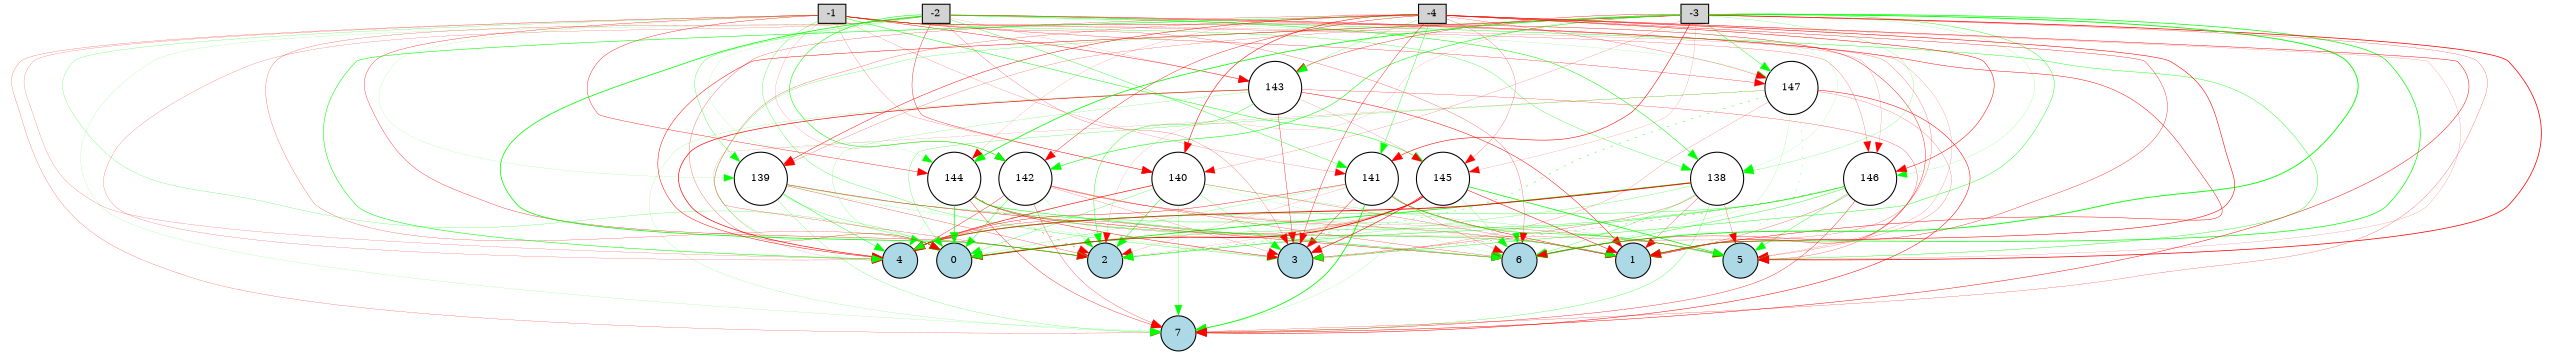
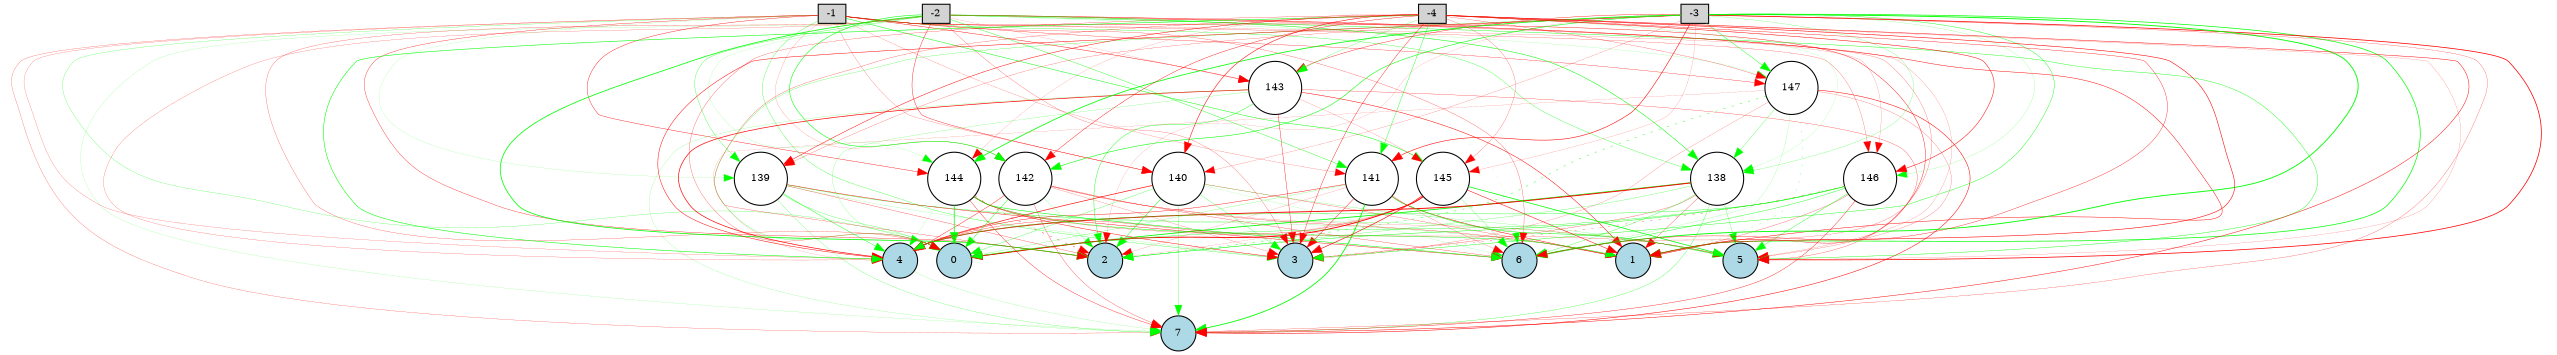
  digraph {
    node [fillcolor=white fontsize=9 shape=circle style=filled]
    edge [color=red style=solid]
    -1 [fillcolor=lightgray height=0.2 shape=box width=0.2]
    0 [fillcolor=lightblue height=0.2 width=0.2]
    1 [fillcolor=lightblue height=0.2 width=0.2]
    2 [fillcolor=lightblue height=0.2 width=0.2]
    3 [fillcolor=lightblue height=0.2 width=0.2]
    4 [fillcolor=lightblue height=0.2 width=0.2]
    5 [fillcolor=lightblue height=0.2 width=0.2]
    6 [fillcolor=lightblue height=0.2 width=0.2]
    7 [fillcolor=lightblue height=0.2 width=0.2]
    138 [height=0.2 width=0.2]
    139 [height=0.2 width=0.2]
    140 [height=0.2 width=0.2]
    141 [height=0.2 width=0.2]
    142 [height=0.2 width=0.2]
    143 [height=0.2 width=0.2]
    144 [height=0.2 width=0.2]
    145 [height=0.2 width=0.2]
    146 [height=0.2 width=0.2]
    147 [height=0.2 width=0.2]
    -2 [fillcolor=lightgray height=0.2 shape=box width=0.2]
    -3 [fillcolor=lightgray height=0.2 shape=box width=0.2]
    -4 [fillcolor=lightgray height=0.2 shape=box width=0.2]
    -1 -> 0 [color=green penwidth=0.21377689559684443]
    -1 -> 1 [penwidth=0.37935794702786996]
    -1 -> 2 [penwidth=0.3191714759335192]
    -1 -> 3 [color=green penwidth=0.27866338817840497]
    -1 -> 4 [penwidth=0.17204208365398715]
    -1 -> 5 [penwidth=0.1457899739599909]
    -1 -> 6 [penwidth=0.23440128937823293]
    -1 -> 7 [penwidth=0.19947668233995752]
    -1 -> 138 [color=green penwidth=0.2860832541946541]
    -1 -> 139 [color=green penwidth=0.1001509223198438]
    -1 -> 140 [penwidth=0.17481714778380575]
    -1 -> 141 [penwidth=0.16129631824753357]
    -1 -> 142 [penwidth=0.13263976080240739]
    -1 -> 143 [penwidth=0.3994435748478644]
    -1 -> 144 [penwidth=0.3678883351816554]
    -1 -> 145 [color=green penwidth=0.44900118467675143]
    -1 -> 146 [penwidth=0.20450802857333983]
    -1 -> 147 [penwidth=0.2834369784563133]
    138 -> 0 [color=green penwidth=0.7927318357527612]
    138 -> 1 [penwidth=0.2474827949645296]
    138 -> 2 [color=green penwidth=0.2236546121254072]
    138 -> 3 [penwidth=0.24179291884287263]
    138 -> 4 [penwidth=0.8794954037103039]
-   138 -> 5 [penwidth=0.23631909174009405]
+   138 -> 5 [color=green penwidth=0.23631909174009405]
    138 -> 6 [color=green penwidth=0.2795204525350997]
    138 -> 7 [color=green penwidth=0.2673700063445566]
    139 -> 0 [color=green penwidth=0.24564891742008685]
    139 -> 1 [color=green penwidth=0.1591440260492269]
    139 -> 2 [penwidth=0.2532090658129422]
    139 -> 3 [color=green penwidth=0.11631851173594734]
    139 -> 4 [color=green penwidth=0.38025782414395337]
    139 -> 5 [color=green penwidth=0.2054993052531719]
    139 -> 6 [penwidth=0.3864192983214172]
    139 -> 7 [color=green penwidth=0.1982634678138498]
    140 -> 0 [color=green penwidth=0.25736643424004]
    140 -> 1 [penwidth=0.22567650990501056]
    140 -> 2 [color=green penwidth=0.4399728635142457]
    140 -> 3 [color=green penwidth=0.25386449775440434]
    140 -> 4 [penwidth=0.6005690163179076]
    140 -> 5 [color=green penwidth=0.16760729646556144]
    140 -> 6 [color=green penwidth=0.10428056189039067]
    140 -> 7 [color=green penwidth=0.24401766656631296]
    141 -> 0 [color=green penwidth=0.18985179891326975]
    141 -> 1 [penwidth=0.4469794276960126]
    141 -> 2 [penwidth=0.13338228015391515]
    141 -> 3 [penwidth=0.3846217421348369]
    141 -> 4 [penwidth=0.3892092984987203]
    141 -> 5 [color=green penwidth=0.4581383770519909]
    141 -> 6 [penwidth=0.1788312236300128]
    141 -> 7 [color=green penwidth=0.7922372513829151]
    142 -> 0 [color=green penwidth=0.37405235158038086]
    142 -> 1 [penwidth=0.26631774507507144]
    142 -> 2 [color=green penwidth=0.16154579750054465]
    142 -> 3 [penwidth=0.17179423241443514]
    142 -> 4 [penwidth=0.36656075523328013]
    142 -> 5 [penwidth=0.1338940784231044]
    142 -> 6 [penwidth=0.25153571069935726]
    142 -> 7 [penwidth=0.25613582379621197]
    143 -> 0 [color=green penwidth=0.1611457241256345]
    143 -> 1 [penwidth=0.4622919641193911]
    143 -> 2 [color=green penwidth=0.38041211009233267]
    143 -> 3 [penwidth=0.353014673155585]
    143 -> 4 [penwidth=0.6337801839642273]
    143 -> 5 [penwidth=0.25047249519459625]
    143 -> 6 [color=green penwidth=0.10377643388625267 style=dotted]
    143 -> 7 [color=green penwidth=0.1344113586059566]
    143 -> 145 [penwidth=0.14533575059893006]
    144 -> 0 [color=green penwidth=0.6874637933464587]
    144 -> 1 [color=green penwidth=0.42029076643735686]
    144 -> 2 [penwidth=0.3482054383273907 style=dotted]
    144 -> 3 [penwidth=0.42782572075872904]
    144 -> 4 [color=green penwidth=0.10368344624663615]
    144 -> 5 [penwidth=0.19578594352501205]
    144 -> 6 [color=green penwidth=0.5038831829661051]
    144 -> 7 [penwidth=0.3396965743364292]
    145 -> 0 [penwidth=0.8666795632975963]
    145 -> 1 [penwidth=0.4758307844902565]
    145 -> 2 [penwidth=0.11221380674653927]
    145 -> 3 [penwidth=0.5757993735085688]
    145 -> 4 [penwidth=0.27160086357892876]
    145 -> 5 [color=green penwidth=0.7001382845176513]
    145 -> 6 [color=green penwidth=0.21752401013906403]
-   145 -> 7 [color=green penwidth=0.12888866078839153]
+   4 -> 7 [color=green penwidth=0.12888866078839153]
    146 -> 0 [color=green penwidth=0.312018507303538]
    146 -> 1 [penwidth=0.2361201953469043]
    146 -> 2 [color=green penwidth=0.40379451397740473]
    146 -> 3 [penwidth=0.26009250920000243 style=dotted]
    146 -> 4 [color=green penwidth=0.32796909183129663]
    146 -> 5 [color=green penwidth=0.3565531576440282]
    146 -> 6 [color=green penwidth=0.370396368717683]
    146 -> 7 [penwidth=0.3534954823752091]
-   147 -> 0 [color=green penwidth=0.24188243412012206]
+   147 -> 138 [color=green penwidth=0.24188243412012206]
    147 -> 1 [color=green penwidth=0.19426544716495397 style=dotted]
    147 -> 2 [color=green penwidth=0.4082573955028078 style=dotted]
    147 -> 3 [penwidth=0.16114229809224828]
    147 -> 4 [penwidth=0.10822207739593194]
    147 -> 5 [penwidth=0.189284755385366]
    147 -> 6 [color=green penwidth=0.13262768249390977]
    147 -> 7 [penwidth=0.48319827673949944]
    -2 -> 0 [penwidth=0.22187139326413258]
    -2 -> 1 [penwidth=0.4361690386403645]
    -2 -> 2 [color=green penwidth=0.7270671603599635]
    -2 -> 3 [penwidth=0.20737702035671807]
    -2 -> 4 [penwidth=0.17764447022039956]
    -2 -> 5 [color=green penwidth=0.3727809923367372]
    -2 -> 6 [penwidth=0.2008994188249058]
    -2 -> 7 [color=green penwidth=0.11362723344388209]
    -2 -> 138 [color=green penwidth=0.4822595395465544]
    -2 -> 139 [color=green penwidth=0.2852918929252596]
    -2 -> 140 [penwidth=0.36968710055590015]
    -2 -> 141 [color=green penwidth=0.3472516624856461]
    -2 -> 142 [color=green penwidth=0.5046717866953085]
    -2 -> 143 [penwidth=0.10613522423401447]
    -2 -> 144 [color=green penwidth=0.10553721213228112]
    -2 -> 146 [penwidth=0.1379175481684904]
    -2 -> 147 [color=green penwidth=0.10904297478432833]
    -3 -> 0 [color=green penwidth=0.23242461750770552]
    -3 -> 1 [color=green penwidth=0.6637874147267327]
    -3 -> 2 [penwidth=0.10353075671332441]
    -3 -> 3 [color=green penwidth=0.3787015944705814]
    -3 -> 4 [penwidth=0.45160078051695807]
    -3 -> 5 [penwidth=0.7092981226560503]
    -3 -> 6 [color=green penwidth=0.8356311379471217]
    -3 -> 7 [penwidth=0.21880251754586927]
    -3 -> 138 [color=green penwidth=0.192003070064422]
    -3 -> 139 [penwidth=0.2007997348155468]
    -3 -> 140 [penwidth=0.15511157411848614]
    -3 -> 141 [penwidth=0.5171783958770322]
    -3 -> 142 [color=green penwidth=0.513212056470182]
    -3 -> 143 [penwidth=0.35208723968577615]
    -3 -> 144 [color=green penwidth=0.7265766038329132]
    -3 -> 145 [penwidth=0.12502373193576863]
    -3 -> 146 [color=green penwidth=0.135227142521682]
    -3 -> 147 [color=green penwidth=0.3739923573504388]
    -4 -> 0 [penwidth=0.23282853929592423]
    -4 -> 1 [penwidth=0.5246551116856313]
    -4 -> 2 [penwidth=0.22766581005731795]
    -4 -> 3 [penwidth=0.35833725756131063]
    -4 -> 4 [color=green penwidth=0.511384418734415]
    -4 -> 5 [penwidth=0.14234958075259646]
    -4 -> 6 [penwidth=0.341232312822873]
    -4 -> 7 [penwidth=0.44454958940075295]
    -4 -> 138 [color=green penwidth=0.10030918291794792]
    -4 -> 139 [penwidth=0.44444201784655624]
    -4 -> 140 [penwidth=0.5032420756943573]
    -4 -> 141 [color=green penwidth=0.3628879539252662]
    -4 -> 142 [penwidth=0.3756495994159317]
    -4 -> 143 [color=green penwidth=0.21901607826082153]
    -4 -> 144 [penwidth=0.11578642172314574]
    -4 -> 145 [penwidth=0.19876306399834281]
    -4 -> 146 [penwidth=0.46447460619041947]
    -4 -> 147 [penwidth=0.21517202997741197]
  }
